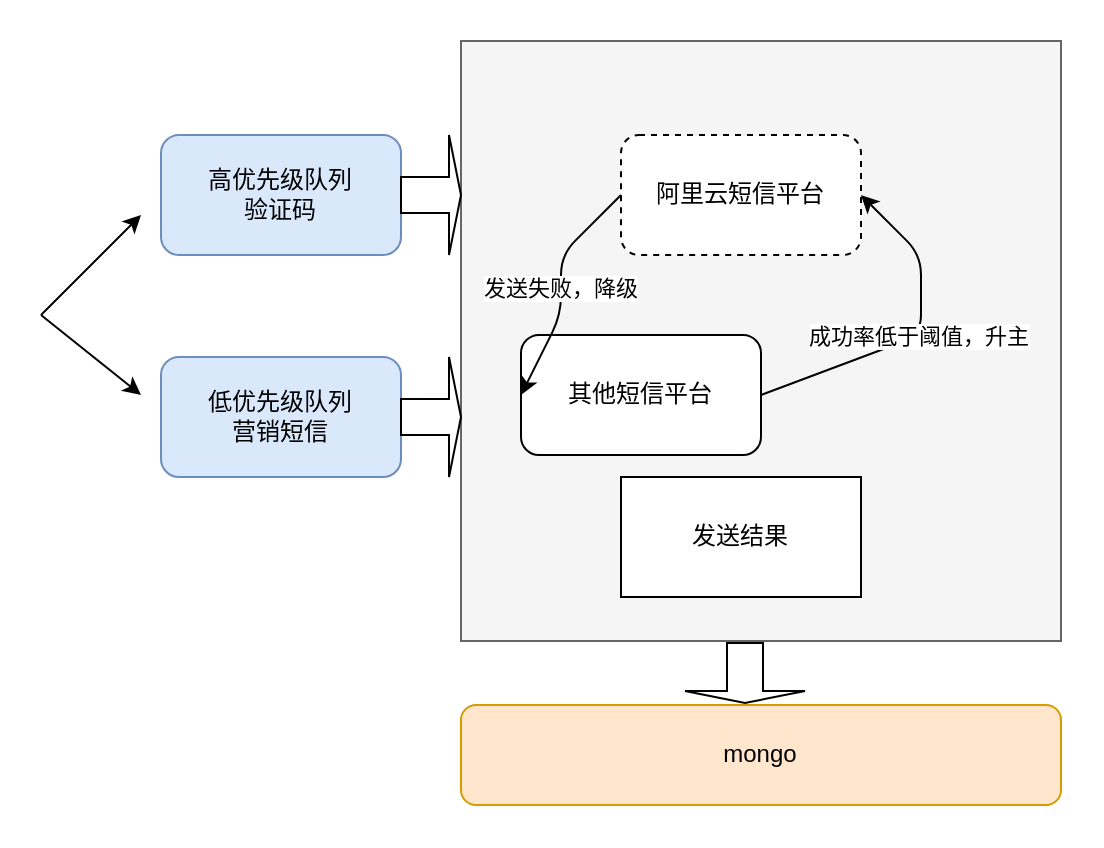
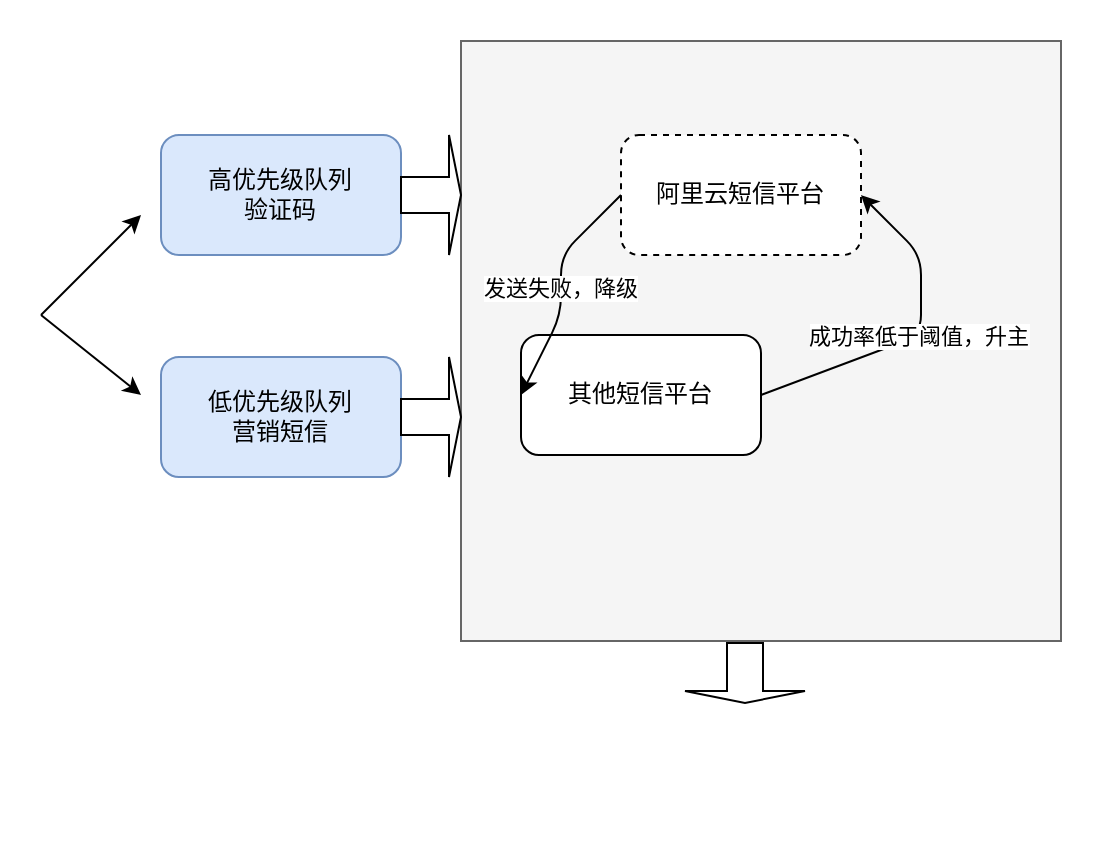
  <mxCell id="0" />
  <mxCell id="1" parent="0" />
  <mxCell id="2" value="" style="whiteSpace=wrap;html=1;aspect=fixed;fillColor=#f5f5f5;strokeColor=#666666;fontColor=#333333;" vertex="1" parent="1"><mxGeometry x="230" y="20" width="300" height="300" as="geometry" /></mxCell>
  <mxCell id="3" value="高优先级队列&lt;br&gt;验证码" style="rounded=1;whiteSpace=wrap;html=1;fillColor=#dae8fc;strokeColor=#6c8ebf;" vertex="1" parent="1"><mxGeometry x="80" y="67" width="120" height="60" as="geometry" /></mxCell>
  <mxCell id="4" value="低优先级队列&lt;br&gt;营销短信" style="rounded=1;whiteSpace=wrap;html=1;fillColor=#dae8fc;strokeColor=#6c8ebf;" vertex="1" parent="1"><mxGeometry x="80" y="178" width="120" height="60" as="geometry" /></mxCell>
- <mxCell id="5" value="mongo" style="rounded=1;whiteSpace=wrap;html=1;fillColor=#ffe6cc;strokeColor=#d79b00;" vertex="1" parent="1"><mxGeometry x="230" y="352" width="300" height="50" as="geometry" /></mxCell>
  <mxCell id="6" value="" style="endArrow=classic;html=1;" edge="1" parent="1"><mxGeometry width="50" height="50" relative="1" as="geometry"><mxPoint x="20" y="157" as="sourcePoint" /><mxPoint x="70" y="107" as="targetPoint" /></mxGeometry></mxCell>
  <mxCell id="7" value="" style="endArrow=classic;html=1;" edge="1" parent="1"><mxGeometry width="50" height="50" relative="1" as="geometry"><mxPoint x="20" y="157" as="sourcePoint" /><mxPoint x="70" y="197" as="targetPoint" /></mxGeometry></mxCell>
  <mxCell id="8" value="其他短信平台" style="rounded=1;whiteSpace=wrap;html=1;" vertex="1" parent="1"><mxGeometry x="260" y="167" width="120" height="60" as="geometry" /></mxCell>
  <mxCell id="9" value="阿里云短信平台" style="rounded=1;whiteSpace=wrap;html=1;dashed=1;" vertex="1" parent="1"><mxGeometry x="310" y="67" width="120" height="60" as="geometry" /></mxCell>
  <mxCell id="10" value="成功率低于阈值，升主" style="endArrow=classic;html=1;exitX=1;exitY=0.5;exitDx=0;exitDy=0;entryX=1;entryY=0.5;entryDx=0;entryDy=0;" edge="1" parent="1" source="8" target="9"><mxGeometry relative="1" as="geometry"><mxPoint x="480" y="147" as="sourcePoint" /><mxPoint x="640" y="147" as="targetPoint" /><Array as="points"><mxPoint x="460" y="167" /><mxPoint x="460" y="127" /></Array></mxGeometry></mxCell>
  <mxCell id="11" value="发送失败，降级" style="endArrow=classic;html=1;entryX=0;entryY=0.5;entryDx=0;entryDy=0;exitX=0;exitY=0.5;exitDx=0;exitDy=0;" edge="1" parent="1" source="9" target="8"><mxGeometry relative="1" as="geometry"><mxPoint x="270" y="137" as="sourcePoint" /><mxPoint x="430" y="137" as="targetPoint" /><Array as="points"><mxPoint x="280" y="127" /><mxPoint x="280" y="157" /></Array></mxGeometry></mxCell>
  <mxCell id="12" value="" style="shape=singleArrow;whiteSpace=wrap;html=1;" vertex="1" parent="1"><mxGeometry x="200" y="67" width="30" height="60" as="geometry" /></mxCell>
  <mxCell id="13" value="" style="shape=singleArrow;whiteSpace=wrap;html=1;" vertex="1" parent="1"><mxGeometry x="200" y="178" width="30" height="60" as="geometry" /></mxCell>
  <mxCell id="14" value="" style="shape=singleArrow;direction=south;whiteSpace=wrap;html=1;" vertex="1" parent="1"><mxGeometry x="342" y="321" width="60" height="30" as="geometry" /></mxCell>
- <mxCell id="15" value="发送结果" style="rounded=0;whiteSpace=wrap;html=1;" vertex="1" parent="1"><mxGeometry x="310" y="238" width="120" height="60" as="geometry" /></mxCell>
